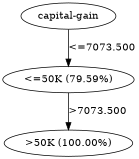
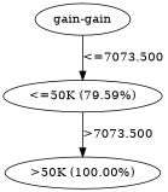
  digraph {
    node [shape=oval]
-   n1 [label="capital-gain"]
+   n1 [label="gain-gain"]
    n2 [label="<=50K (79.59%)"]
    n3 [label=">50K (100.00%)"]
    n1 -> n2 [label="<=7073.500"]
    n2 -> n3 [label=">7073.500"]
  }
